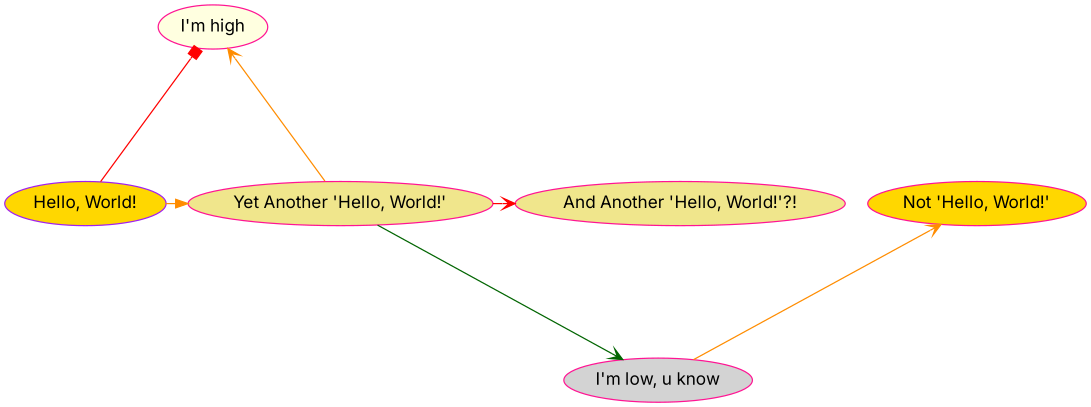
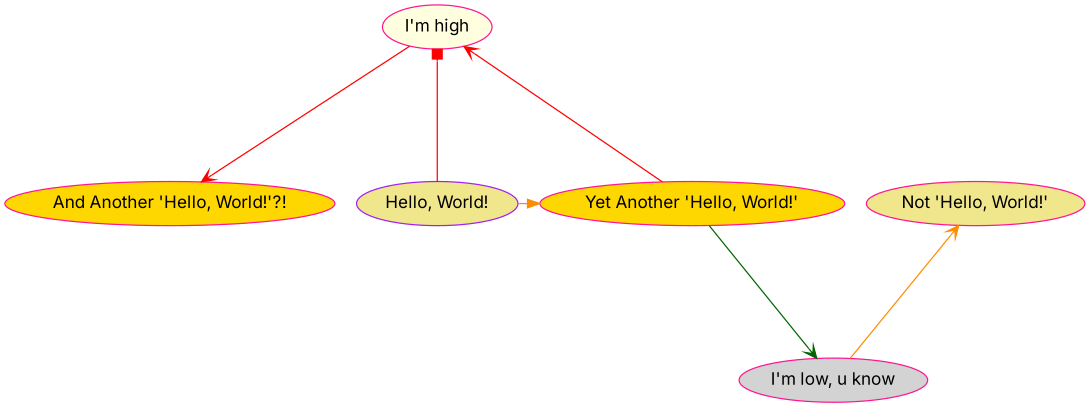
  digraph {
    fontname=Inter
    ranksep=1.5
    node [color=deeppink fillcolor=gold fontname=Inter style=filled]
    edge [arrowhead=vee color=darkorange fontname=Inter]
    n1 [fillcolor=lightyellow label="I'm high"]
-   n2 [color=purple label="Hello, World!"]
-   n3 [fillcolor=khaki label="Yet Another 'Hello, World!'"]
-   n4 [fillcolor=khaki label="And Another 'Hello, World!'?!"]
-   n5 [label="Not 'Hello, World!'"]
+   n2 [color=purple fillcolor=khaki label="Hello, World!"]
+   n3 [label="Yet Another 'Hello, World!'"]
+   n4 [label="And Another 'Hello, World!'?!"]
+   n5 [fillcolor=khaki label="Not 'Hello, World!'"]
    n6 [fillcolor=lightgrey label="I'm low, u know"]
    subgraph sub_1 {
      rank=min
      n1
    }
    subgraph sub_2 {
      rank=same
      n2
      n3
      n4
      n5
    }
    subgraph sub_3 {
      rank=max
      n6
    }
    n2 -> n1 [arrowhead=box color=red]
    n2 -> n3 [arrowhead=normal]
-   n3 -> n1
-   n3 -> n4 [color=red]
+   n3 -> n1 [color=red]
+   n1 -> n4 [color=red]
    n3 -> n6 [color=darkgreen]
    n6 -> n5
  }
